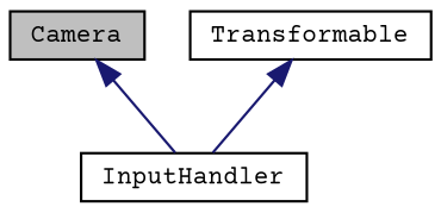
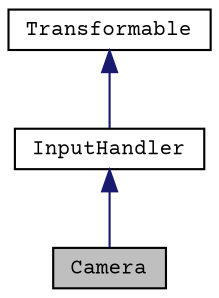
  digraph {
    fontname="Courier Prime"
    node [color=black fillcolor=white fontname="Courier Prime" fontsize=10 shape=record style=filled]
    edge [color=midnightblue dir=back fontname="Courier Prime" fontsize=10 labelfontname=Helvetica labelfontsize=10 style=solid]
    n1 [fillcolor=grey75 fontcolor=black height=0.2 label=Camera width=0.4]
    n2 [height=0.2 label=InputHandler width=0.4]
    n3 [height=0.2 label=Transformable width=0.4]
-   n1 -> n2
+   n2 -> n1
    n3 -> n2
  }
